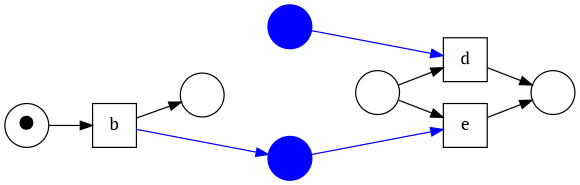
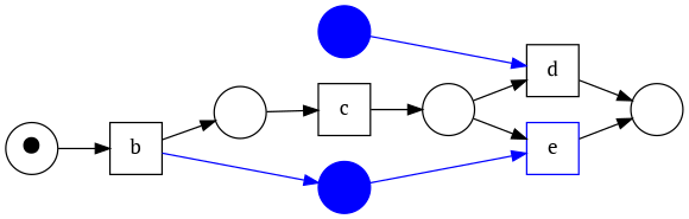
  digraph {
    fontname="PT Serif"
    rankdir=LR
    node [fixedsize=true fontname="PT Serif" shape=circle]
    edge [fontname="PT Serif"]
    n1 [color=blue fillcolor=blue label=" " style=filled]
    n2 [color=blue fillcolor=blue label=" " style=filled]
+   c [height=.5 shape=rect width=.5 fixedsize=""]
    n4 [fontsize=40 label="&bull;"]
    n5 [label=" "]
    n6 [label=" "]
    n7 [label=" "]
    b [height=.5 shape=rect width=.5 fixedsize=""]
    d [height=.5 shape=rect width=.5 fixedsize=""]
-   e [height=.5 shape=rect width=.5 fixedsize=""]
+   e [height=.5 shape=rect width=.5 color=blue fixedsize=""]
    subgraph sub_1 {
      rank=same
      n1
      n2
+     c
    }
    subgraph sub_2 {
      n4
      n5
      n6
      n7
      subgraph sub_3 {
        n1
        n2
      }
    }
    subgraph sub_4 {
+     c
      b
      d
      e
    }
    n1 -> d [color=blue]
    n2 -> e [color=blue]
+   c -> n7
    n4 -> b
+   n6 -> c
    n7 -> d
    n7 -> e
    b -> n2 [color=blue]
    b -> n6
    d -> n5
    e -> n5
  }
